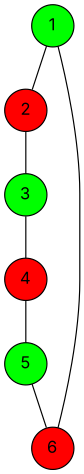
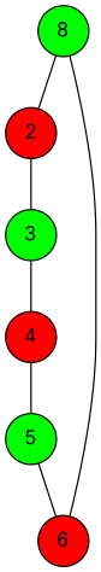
  graph {
    splines=true
    node [fillcolor=green fontname=Inter shape=circle style=filled]
-   n1 [label=1]
+   n1 [label=8]
    n2 [fillcolor=red label=2]
    n3 [fillcolor=red label=6]
    n4 [label=3]
    n5 [fillcolor=red label=4]
    n6 [label=5]
    n1 -- n2
    n1 -- n3
    n2 -- n4
    n4 -- n5
    n5 -- n6
    n6 -- n3
  }
